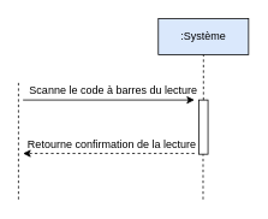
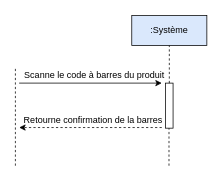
  <mxCell id="0" />
  <mxCell id="1" parent="0" />
  <mxCell id="2" value=":Système" style="rounded=0;whiteSpace=wrap;html=1;fillColor=#dae8fc;" vertex="1" parent="1"><mxGeometry x="175" y="20" width="100" height="40" as="geometry" /></mxCell>
  <mxCell id="3" value="" style="endArrow=none;dashed=1;html=1;" edge="1" parent="1"><mxGeometry width="50" height="50" relative="1" as="geometry"><mxPoint x="20" y="220" as="sourcePoint" /><mxPoint x="20" y="90" as="targetPoint" /></mxGeometry></mxCell>
  <mxCell id="4" value="" style="endArrow=classic;html=1;" edge="1" parent="1"><mxGeometry width="50" height="50" relative="1" as="geometry"><mxPoint x="25" y="110" as="sourcePoint" /><mxPoint x="215" y="110" as="targetPoint" /></mxGeometry></mxCell>
  <mxCell id="5" value="" style="rounded=0;whiteSpace=wrap;html=1;" vertex="1" parent="1"><mxGeometry x="220" y="110" width="10" height="60" as="geometry" /></mxCell>
  <mxCell id="6" value="" style="endArrow=none;dashed=1;html=1;entryX=0.5;entryY=1;entryDx=0;entryDy=0;" edge="1" parent="1" target="2"><mxGeometry width="50" height="50" relative="1" as="geometry"><mxPoint x="225" y="110" as="sourcePoint" /><mxPoint x="270" y="60" as="targetPoint" /></mxGeometry></mxCell>
  <mxCell id="7" value="" style="endArrow=none;dashed=1;html=1;entryX=0.5;entryY=1;entryDx=0;entryDy=0;" edge="1" parent="1"><mxGeometry width="50" height="50" relative="1" as="geometry"><mxPoint x="224.58" y="220" as="sourcePoint" /><mxPoint x="224.58" y="170" as="targetPoint" /></mxGeometry></mxCell>
  <mxCell id="8" value="" style="endArrow=classic;html=1;dashed=1;" edge="1" parent="1"><mxGeometry width="50" height="50" relative="1" as="geometry"><mxPoint x="215" y="169.17" as="sourcePoint" /><mxPoint x="25" y="169.17" as="targetPoint" /></mxGeometry></mxCell>
- <mxCell id="9" value="Scanne le code à barres du lecture" style="text;html=1;align=center;verticalAlign=middle;resizable=0;points=[];autosize=1;strokeColor=none;" vertex="1" parent="1"><mxGeometry x="25" y="90" width="200" height="20" as="geometry" /></mxCell>
- <mxCell id="10" value="Retourne confirmation de la lecture&amp;nbsp;" style="text;html=1;align=center;verticalAlign=middle;resizable=0;points=[];autosize=1;strokeColor=none;" vertex="1" parent="1"><mxGeometry x="20" y="150" width="210" height="20" as="geometry" /></mxCell>
+ <mxCell id="9" value="Scanne le code à barres du produit" style="text;html=1;align=center;verticalAlign=middle;resizable=0;points=[];autosize=1;strokeColor=none;" vertex="1" parent="1"><mxGeometry x="25" y="90" width="200" height="20" as="geometry" /></mxCell>
+ <mxCell id="10" value="Retourne confirmation de la barres&amp;nbsp;" style="text;html=1;align=center;verticalAlign=middle;resizable=0;points=[];autosize=1;strokeColor=none;" vertex="1" parent="1"><mxGeometry x="20" y="150" width="210" height="20" as="geometry" /></mxCell>
